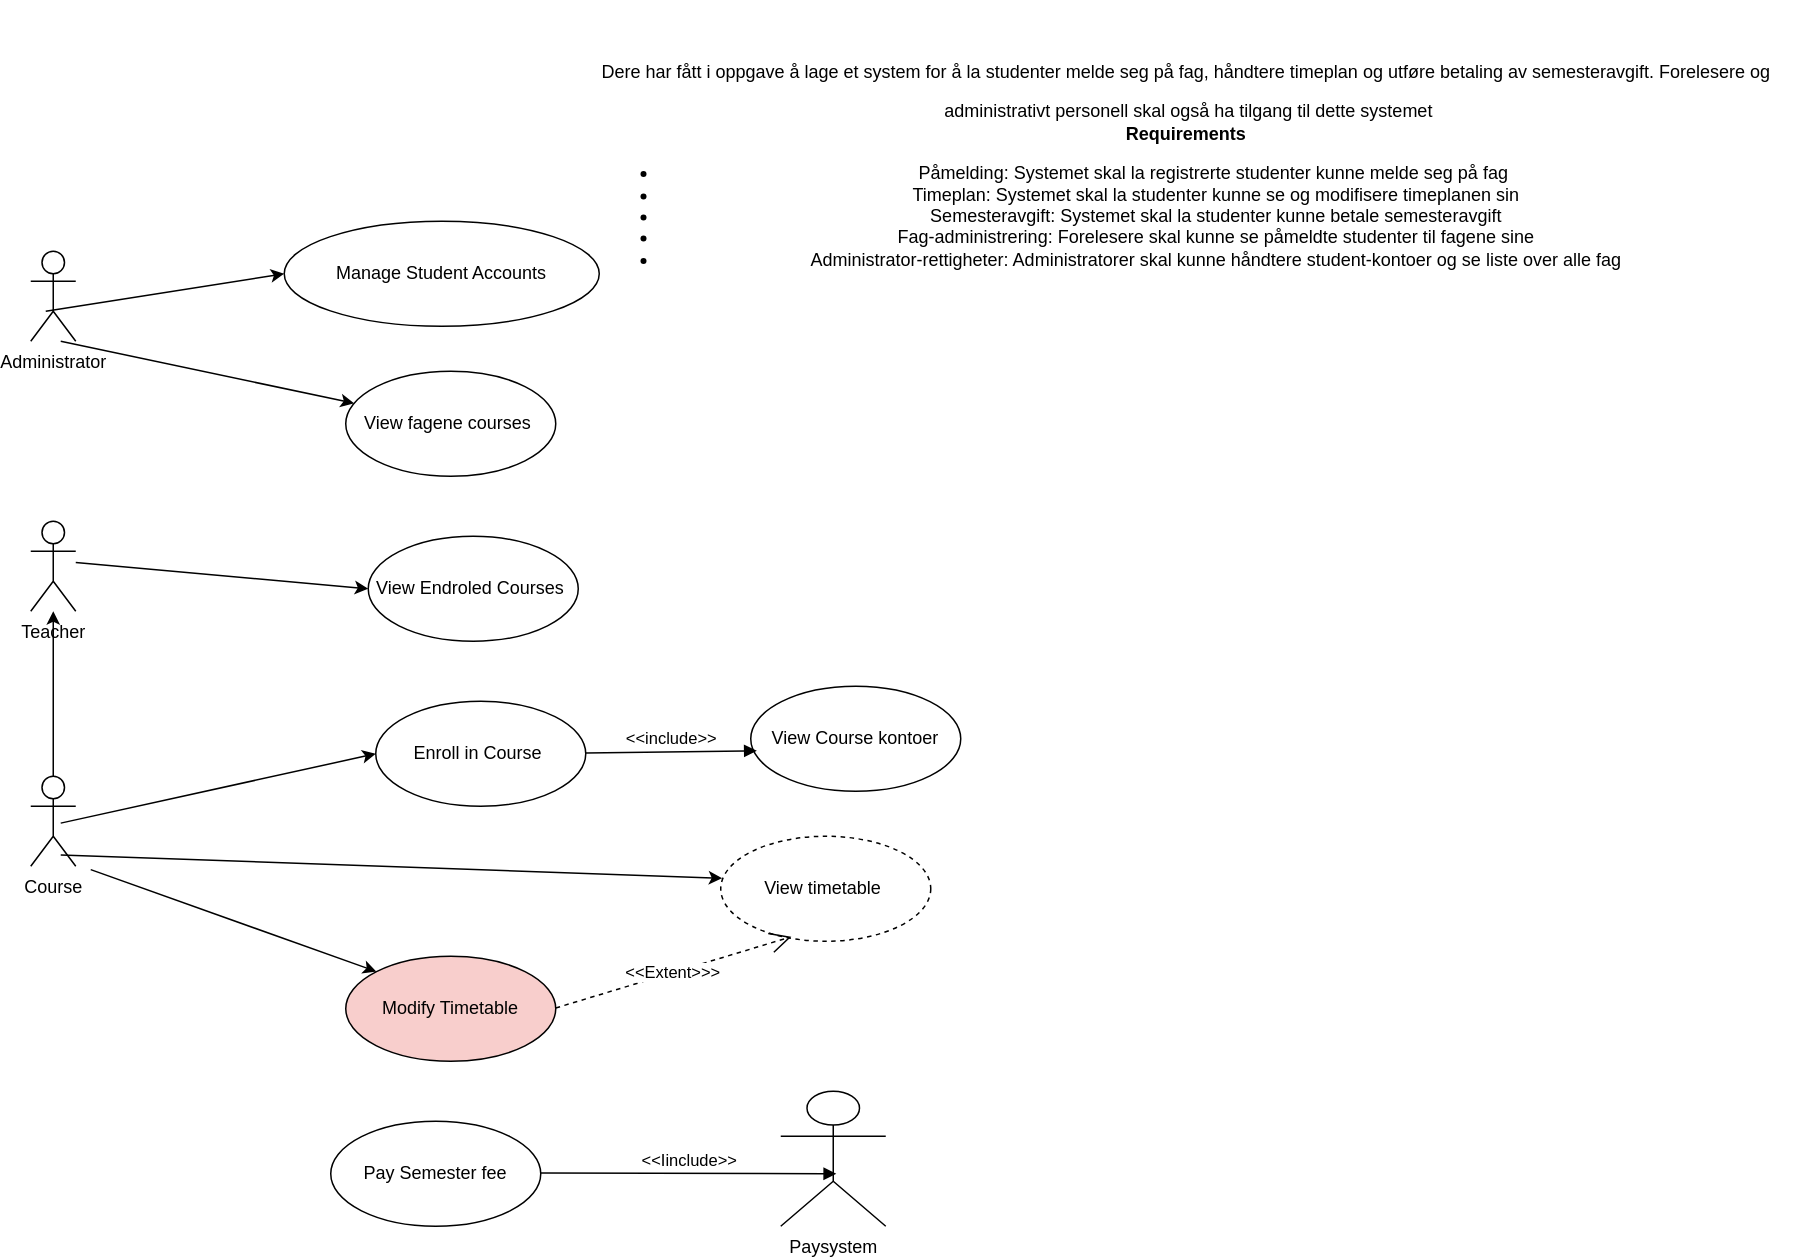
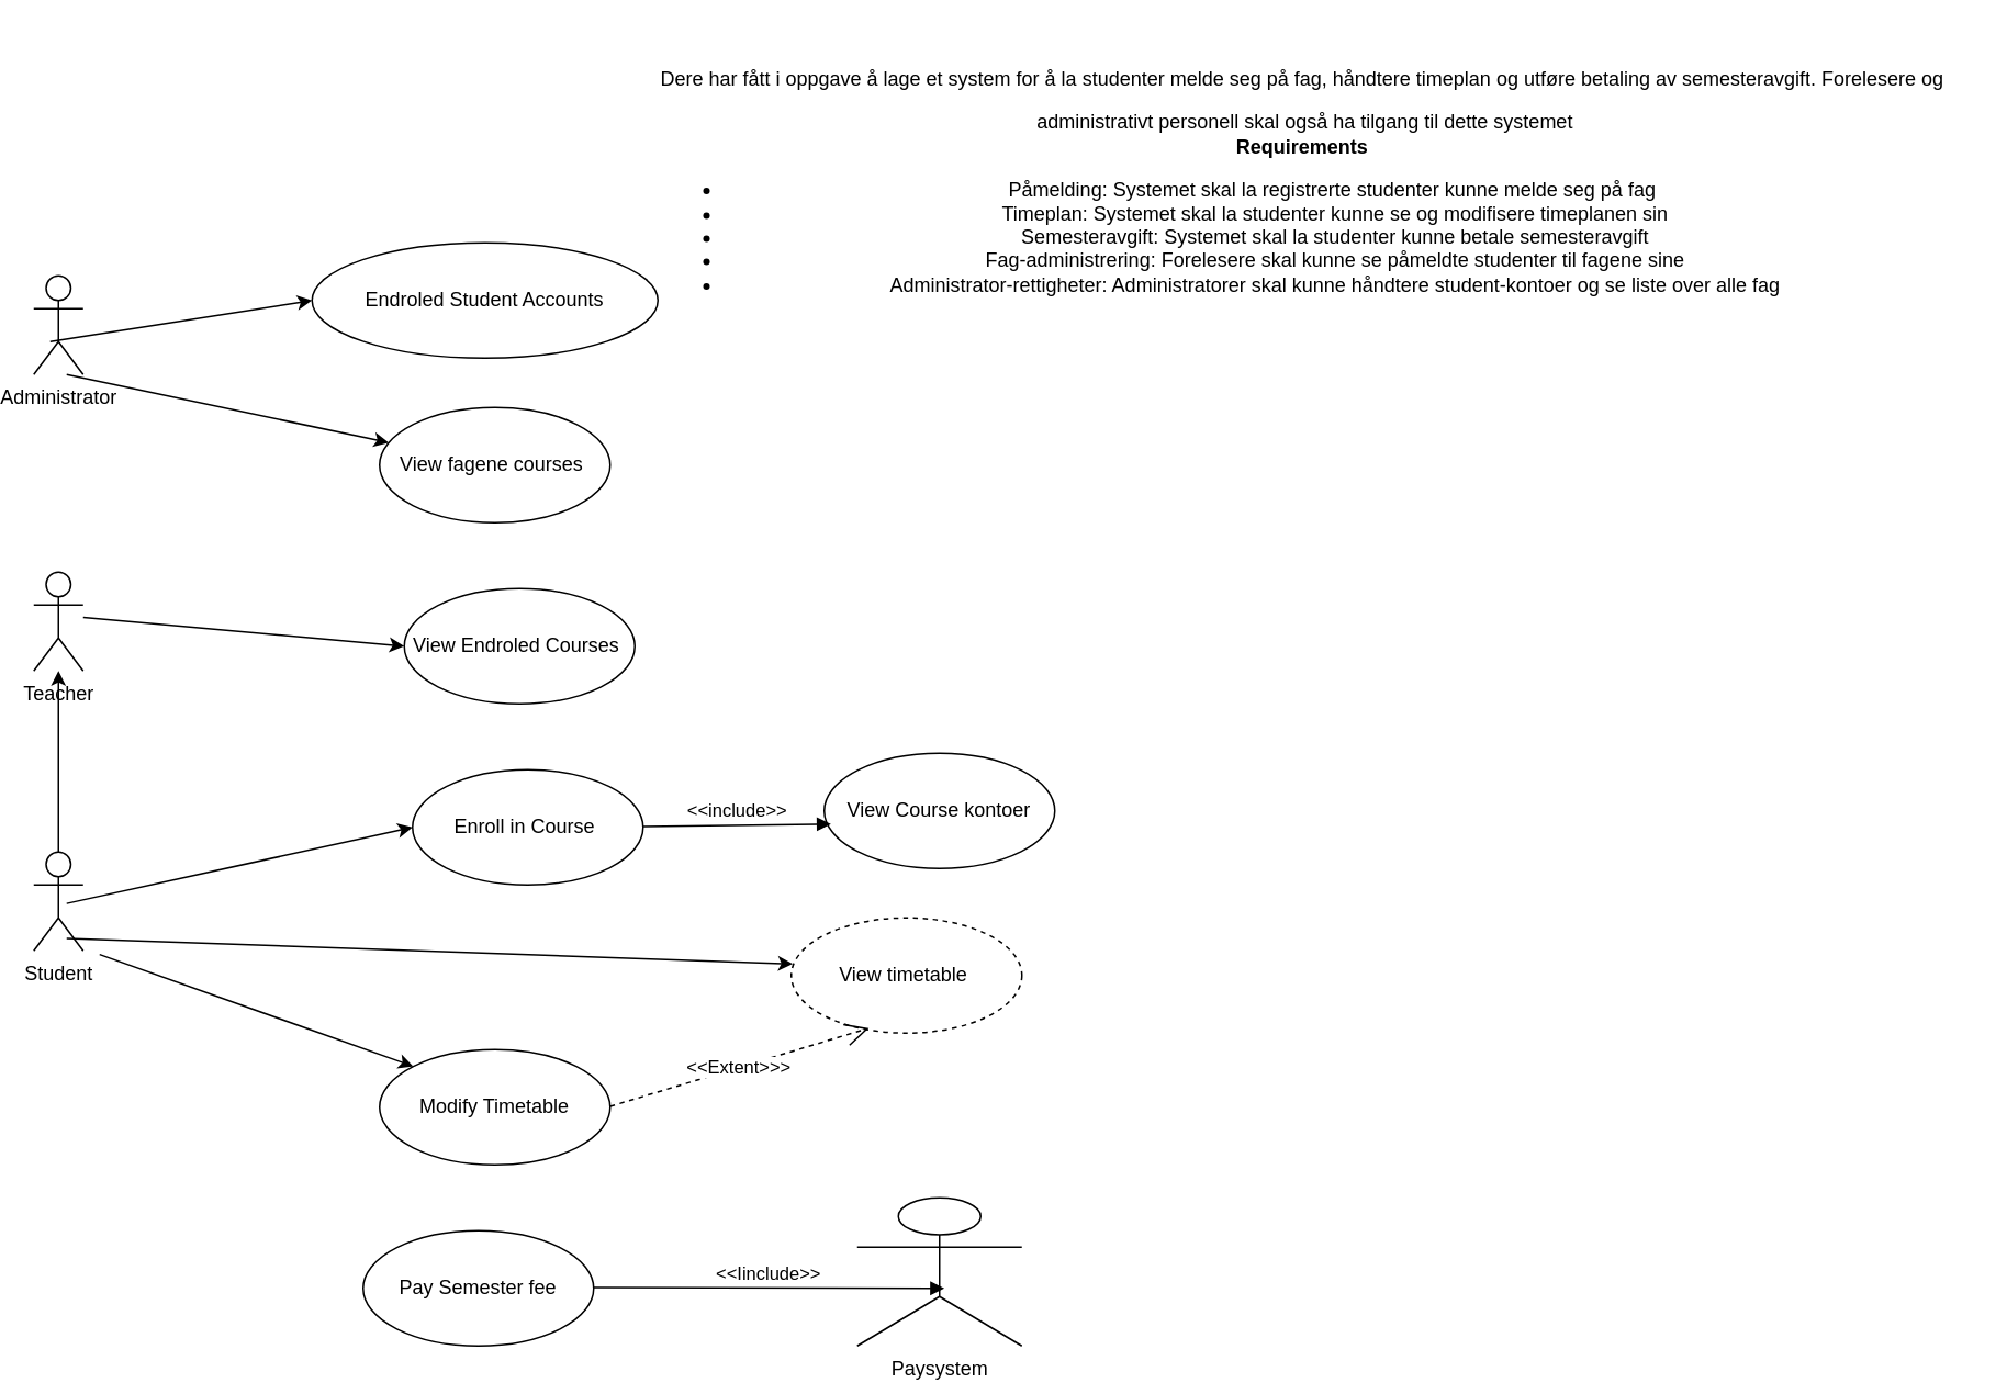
  <mxCell id="0" />
  <mxCell id="1" parent="0" />
  <mxCell id="2" value="Administrator" style="shape=umlActor;verticalLabelPosition=bottom;verticalAlign=top;html=1;" parent="1" vertex="1"><mxGeometry x="20" y="167" width="30" height="60" as="geometry" /></mxCell>
  <mxCell id="3" value="Teacher" style="shape=umlActor;verticalLabelPosition=bottom;verticalAlign=top;html=1;" parent="1" vertex="1"><mxGeometry x="20" y="347" width="30" height="60" as="geometry" /></mxCell>
- <mxCell id="4" value="Course" style="shape=umlActor;verticalLabelPosition=bottom;verticalAlign=top;html=1;" parent="1" vertex="1"><mxGeometry x="20" y="517" width="30" height="60" as="geometry" /></mxCell>
- <mxCell id="5" value="Manage Student Accounts" style="ellipse;whiteSpace=wrap;html=1;" parent="1" vertex="1"><mxGeometry x="189" y="147" width="210" height="70" as="geometry" /></mxCell>
+ <mxCell id="4" value="Student" style="shape=umlActor;verticalLabelPosition=bottom;verticalAlign=top;html=1;" parent="1" vertex="1"><mxGeometry x="20" y="517" width="30" height="60" as="geometry" /></mxCell>
+ <mxCell id="5" value="Endroled Student Accounts" style="ellipse;whiteSpace=wrap;html=1;" parent="1" vertex="1"><mxGeometry x="189" y="147" width="210" height="70" as="geometry" /></mxCell>
  <mxCell id="6" value="View fagene courses&amp;nbsp;" style="ellipse;whiteSpace=wrap;html=1;" parent="1" vertex="1"><mxGeometry x="230" y="247" width="140" height="70" as="geometry" /></mxCell>
  <mxCell id="7" value="View Endroled Courses&amp;nbsp;" style="ellipse;whiteSpace=wrap;html=1;" parent="1" vertex="1"><mxGeometry x="245" y="357" width="140" height="70" as="geometry" /></mxCell>
  <mxCell id="8" value="Enroll in Course&amp;nbsp;" style="ellipse;whiteSpace=wrap;html=1;" parent="1" vertex="1"><mxGeometry x="250" y="467" width="140" height="70" as="geometry" /></mxCell>
  <mxCell id="9" value="View Course kontoer" style="ellipse;whiteSpace=wrap;html=1;" parent="1" vertex="1"><mxGeometry x="500" y="457" width="140" height="70" as="geometry" /></mxCell>
- <mxCell id="10" value="Modify Timetable" style="ellipse;whiteSpace=wrap;html=1;fillColor=#f8cecc;" parent="1" vertex="1"><mxGeometry x="230" y="637" width="140" height="70" as="geometry" /></mxCell>
+ <mxCell id="10" value="Modify Timetable" style="ellipse;whiteSpace=wrap;html=1;" parent="1" vertex="1"><mxGeometry x="230" y="637" width="140" height="70" as="geometry" /></mxCell>
  <mxCell id="11" value="View timetable&amp;nbsp;" style="ellipse;whiteSpace=wrap;html=1;dashed=1;" parent="1" vertex="1"><mxGeometry x="480" y="557" width="140" height="70" as="geometry" /></mxCell>
  <mxCell id="12" value="Pay Semester fee" style="ellipse;whiteSpace=wrap;html=1;" parent="1" vertex="1"><mxGeometry x="220" y="747" width="140" height="70" as="geometry" /></mxCell>
  <mxCell id="13" value="" style="endArrow=classic;html=1;rounded=0;entryX=0;entryY=0.5;entryDx=0;entryDy=0;" parent="1" target="5" edge="1"><mxGeometry width="50" height="50" relative="1" as="geometry"><mxPoint x="30" y="207" as="sourcePoint" /><mxPoint x="80" y="157" as="targetPoint" /></mxGeometry></mxCell>
  <mxCell id="14" value="" style="endArrow=classic;html=1;rounded=0;" parent="1" target="6" edge="1"><mxGeometry width="50" height="50" relative="1" as="geometry"><mxPoint x="40" y="227" as="sourcePoint" /><mxPoint x="199" y="202" as="targetPoint" /></mxGeometry></mxCell>
  <mxCell id="15" value="" style="endArrow=classic;html=1;rounded=0;entryX=0;entryY=0.5;entryDx=0;entryDy=0;" parent="1" target="7" edge="1"><mxGeometry width="50" height="50" relative="1" as="geometry"><mxPoint x="50" y="374.5" as="sourcePoint" /><mxPoint x="220" y="379.5" as="targetPoint" /></mxGeometry></mxCell>
  <mxCell id="16" value="" style="endArrow=classic;html=1;rounded=0;entryX=0;entryY=0.5;entryDx=0;entryDy=0;" parent="1" target="8" edge="1"><mxGeometry width="50" height="50" relative="1" as="geometry"><mxPoint x="40" y="548.25" as="sourcePoint" /><mxPoint x="230" y="545.75" as="targetPoint" /></mxGeometry></mxCell>
  <mxCell id="17" value="&amp;lt;&amp;lt;include&amp;gt;&amp;gt;" style="html=1;verticalAlign=bottom;endArrow=block;curved=0;rounded=0;entryX=0.029;entryY=0.614;entryDx=0;entryDy=0;entryPerimeter=0;" parent="1" target="9" edge="1"><mxGeometry width="80" relative="1" as="geometry"><mxPoint x="390" y="501.5" as="sourcePoint" /><mxPoint x="470" y="501.5" as="targetPoint" /></mxGeometry></mxCell>
  <mxCell id="18" value="" style="endArrow=classic;html=1;rounded=0;entryX=0.007;entryY=0.4;entryDx=0;entryDy=0;entryPerimeter=0;" parent="1" target="11" edge="1"><mxGeometry width="50" height="50" relative="1" as="geometry"><mxPoint x="40" y="569.5" as="sourcePoint" /><mxPoint x="230" y="567" as="targetPoint" /></mxGeometry></mxCell>
  <mxCell id="19" value="" style="endArrow=classic;html=1;rounded=0;entryX=0;entryY=0;entryDx=0;entryDy=0;" parent="1" target="10" edge="1"><mxGeometry width="50" height="50" relative="1" as="geometry"><mxPoint x="60" y="579.25" as="sourcePoint" /><mxPoint x="257.98" y="637" as="targetPoint" /></mxGeometry></mxCell>
  <mxCell id="20" value="" style="endArrow=classic;html=1;rounded=0;" parent="1" source="4" target="3" edge="1"><mxGeometry width="50" height="50" relative="1" as="geometry"><mxPoint x="-1" y="659.5" as="sourcePoint" /><mxPoint x="189" y="657" as="targetPoint" /></mxGeometry></mxCell>
- <mxCell id="21" value="Paysystem" style="shape=umlActor;verticalLabelPosition=bottom;verticalAlign=top;html=1;" parent="1" vertex="1"><mxGeometry x="520" y="727" width="70" height="90" as="geometry" /></mxCell>
+ <mxCell id="21" value="Paysystem" style="shape=umlActor;verticalLabelPosition=bottom;verticalAlign=top;html=1;" parent="1" vertex="1"><mxGeometry x="520" y="727" width="100" height="90" as="geometry" /></mxCell>
  <mxCell id="22" value="&amp;lt;&amp;lt;Iinclude&amp;gt;&amp;gt;" style="html=1;verticalAlign=bottom;endArrow=block;curved=0;rounded=0;entryX=0.529;entryY=0.611;entryDx=0;entryDy=0;entryPerimeter=0;" parent="1" target="21" edge="1"><mxGeometry width="80" relative="1" as="geometry"><mxPoint x="360" y="781.5" as="sourcePoint" /><mxPoint x="440" y="781.5" as="targetPoint" /></mxGeometry></mxCell>
  <mxCell id="23" value="&amp;lt;&amp;lt;Extent&amp;gt;&amp;gt;&amp;gt;" style="endArrow=open;endSize=12;dashed=1;html=1;rounded=0;entryX=0.336;entryY=0.957;entryDx=0;entryDy=0;entryPerimeter=0;" parent="1" target="11" edge="1"><mxGeometry width="160" relative="1" as="geometry"><mxPoint x="370" y="671.5" as="sourcePoint" /><mxPoint x="530" y="671.5" as="targetPoint" /></mxGeometry></mxCell>
  <mxCell id="24" value="&lt;span data-teams=&quot;true&quot;&gt;&lt;p&gt;Dere har fått i oppgave å lage et system for å la studenter melde seg på fag, håndtere timeplan og utføre betaling av semesteravgift. Forelesere og&lt;/p&gt;&lt;p&gt;&amp;nbsp;administrativt personell skal også ha tilgang til dette systemet&lt;br&gt;&lt;strong&gt;Requirements&lt;/strong&gt;&lt;/p&gt;&lt;ul&gt;&lt;li&gt;Påmelding: Systemet skal la registrerte studenter kunne melde seg på fag&amp;nbsp;&lt;/li&gt;&lt;li&gt;Timeplan: Systemet skal la studenter kunne se og modifisere timeplanen sin&lt;/li&gt;&lt;li&gt;Semesteravgift: Systemet skal la studenter kunne betale semesteravgift&lt;/li&gt;&lt;li&gt;Fag-administrering: Forelesere skal kunne se påmeldte studenter til fagene sine&lt;/li&gt;&lt;li&gt;Administrator-rettigheter: Administratorer skal kunne håndtere student-kontoer og se liste over alle fag&lt;/li&gt;&lt;/ul&gt;&lt;/span&gt;" style="text;html=1;align=center;verticalAlign=middle;resizable=0;points=[];autosize=1;strokeColor=none;fillColor=none;" vertex="1" parent="1"><mxGeometry x="390" y="20" width="800" height="180" as="geometry" /></mxCell>
